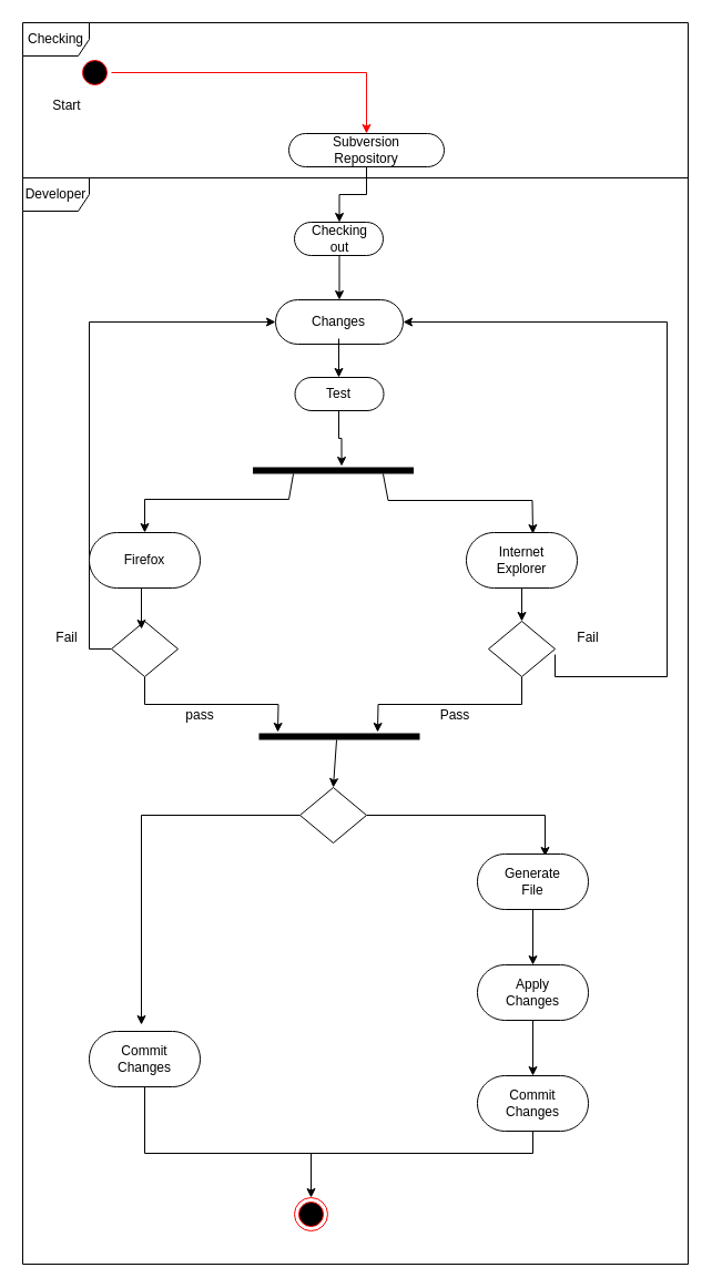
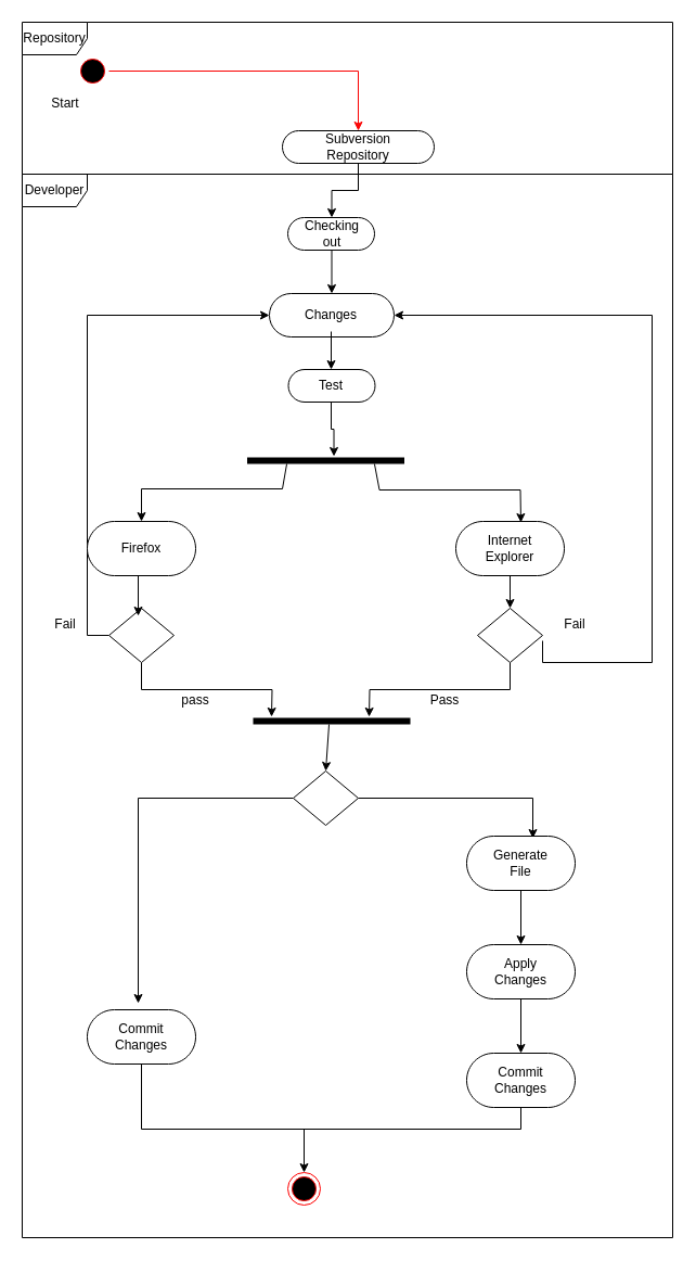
  <mxCell id="0" />
  <mxCell id="1" parent="0" />
  <mxCell id="2" value="" style="html=1;dashed=0;whiteSpace=wrap;shape=mxgraph.dfd.start" vertex="1" parent="1"><mxGeometry x="260" y="120" width="140" height="30" as="geometry" /></mxCell>
  <mxCell id="3" value="" style="html=1;dashed=0;whiteSpace=wrap;shape=mxgraph.dfd.start" vertex="1" parent="1"><mxGeometry x="265" y="200" width="80" height="30" as="geometry" /></mxCell>
  <mxCell id="4" value="" style="html=1;dashed=0;whiteSpace=wrap;shape=mxgraph.dfd.start" vertex="1" parent="1"><mxGeometry x="265.5" y="340" width="80" height="30" as="geometry" /></mxCell>
  <mxCell id="5" value="" style="html=1;dashed=0;whiteSpace=wrap;shape=mxgraph.dfd.start" vertex="1" parent="1"><mxGeometry x="248" y="270" width="115" height="40" as="geometry" /></mxCell>
  <mxCell id="6" style="edgeStyle=orthogonalEdgeStyle;rounded=0;orthogonalLoop=1;jettySize=auto;html=1;exitX=0.5;exitY=1;exitDx=0;exitDy=0;" edge="1" parent="1" source="8"><mxGeometry relative="1" as="geometry"><mxPoint x="250" y="660" as="targetPoint" /></mxGeometry></mxCell>
  <mxCell id="7" style="edgeStyle=orthogonalEdgeStyle;rounded=0;orthogonalLoop=1;jettySize=auto;html=1;exitX=0;exitY=0.5;exitDx=0;exitDy=0;entryX=0;entryY=0.5;entryDx=0;entryDy=0;entryPerimeter=0;" edge="1" parent="1" source="8" target="5"><mxGeometry relative="1" as="geometry"><mxPoint x="-10" y="565" as="sourcePoint" /><mxPoint x="138" y="270" as="targetPoint" /></mxGeometry></mxCell>
  <mxCell id="8" value="" style="shape=rhombus;html=1;dashed=0;whiteSpace=wrap;perimeter=rhombusPerimeter;" vertex="1" parent="1"><mxGeometry x="100" y="560" width="60" height="50" as="geometry" /></mxCell>
  <mxCell id="9" style="edgeStyle=orthogonalEdgeStyle;rounded=0;orthogonalLoop=1;jettySize=auto;html=1;exitX=0.5;exitY=1;exitDx=0;exitDy=0;" edge="1" parent="1" source="10"><mxGeometry relative="1" as="geometry"><mxPoint x="340" y="660" as="targetPoint" /></mxGeometry></mxCell>
  <mxCell id="10" value="" style="shape=rhombus;html=1;dashed=0;whiteSpace=wrap;perimeter=rhombusPerimeter;" vertex="1" parent="1"><mxGeometry x="440" y="560" width="60" height="50" as="geometry" /></mxCell>
  <mxCell id="11" value="" style="line;strokeWidth=6;fillColor=none;align=left;verticalAlign=middle;spacingTop=-1;spacingLeft=3;spacingRight=3;rotatable=0;labelPosition=right;points=[];portConstraint=eastwest;strokeColor=inherit;" vertex="1" parent="1"><mxGeometry x="227.5" y="420" width="145" height="8" as="geometry" /></mxCell>
  <mxCell id="12" style="edgeStyle=orthogonalEdgeStyle;rounded=0;orthogonalLoop=1;jettySize=auto;html=1;exitX=0.5;exitY=0.5;exitDx=0;exitDy=25;exitPerimeter=0;entryX=0.5;entryY=0;entryDx=0;entryDy=0;" edge="1" parent="1" source="13" target="10"><mxGeometry relative="1" as="geometry" /></mxCell>
  <mxCell id="13" value="" style="html=1;dashed=0;whiteSpace=wrap;shape=mxgraph.dfd.start" vertex="1" parent="1"><mxGeometry x="420" y="480" width="100" height="50" as="geometry" /></mxCell>
  <mxCell id="14" style="edgeStyle=orthogonalEdgeStyle;rounded=0;orthogonalLoop=1;jettySize=auto;html=1;exitX=0.5;exitY=0.5;exitDx=0;exitDy=25;exitPerimeter=0;entryX=0.45;entryY=0.14;entryDx=0;entryDy=0;entryPerimeter=0;" edge="1" parent="1" source="15" target="8"><mxGeometry relative="1" as="geometry" /></mxCell>
  <mxCell id="15" value="" style="html=1;dashed=0;whiteSpace=wrap;shape=mxgraph.dfd.start" vertex="1" parent="1"><mxGeometry x="80" y="480" width="100" height="50" as="geometry" /></mxCell>
  <mxCell id="16" value="" style="ellipse;html=1;shape=endState;fillColor=#000000;strokeColor=#ff0000;" vertex="1" parent="1"><mxGeometry x="265" y="1080" width="30" height="30" as="geometry" /></mxCell>
  <mxCell id="17" style="edgeStyle=orthogonalEdgeStyle;rounded=0;orthogonalLoop=1;jettySize=auto;html=1;exitX=1;exitY=0.5;exitDx=0;exitDy=0;strokeColor=#fa0505;" edge="1" parent="1" source="18" target="2"><mxGeometry relative="1" as="geometry" /></mxCell>
  <mxCell id="18" value="" style="ellipse;html=1;shape=startState;fillColor=#000000;strokeColor=#ff0000;" vertex="1" parent="1"><mxGeometry x="70" y="50" width="30" height="30" as="geometry" /></mxCell>
  <mxCell id="19" value="" style="line;strokeWidth=6;fillColor=none;align=left;verticalAlign=middle;spacingTop=-1;spacingLeft=3;spacingRight=3;rotatable=0;labelPosition=right;points=[];portConstraint=eastwest;strokeColor=inherit;" vertex="1" parent="1"><mxGeometry x="233" y="660" width="145" height="8" as="geometry" /></mxCell>
  <mxCell id="20" style="edgeStyle=orthogonalEdgeStyle;rounded=0;orthogonalLoop=1;jettySize=auto;html=1;exitX=1;exitY=0.5;exitDx=0;exitDy=0;entryX=0.61;entryY=0.04;entryDx=0;entryDy=0;entryPerimeter=0;" edge="1" parent="1" source="22" target="27"><mxGeometry relative="1" as="geometry" /></mxCell>
  <mxCell id="21" style="edgeStyle=orthogonalEdgeStyle;rounded=0;orthogonalLoop=1;jettySize=auto;html=1;exitX=0;exitY=0.5;exitDx=0;exitDy=0;entryX=0.47;entryY=-0.12;entryDx=0;entryDy=0;entryPerimeter=0;" edge="1" parent="1" source="22" target="24"><mxGeometry relative="1" as="geometry" /></mxCell>
  <mxCell id="22" value="" style="shape=rhombus;html=1;dashed=0;whiteSpace=wrap;perimeter=rhombusPerimeter;" vertex="1" parent="1"><mxGeometry x="270" y="710" width="60" height="50" as="geometry" /></mxCell>
  <mxCell id="23" style="edgeStyle=orthogonalEdgeStyle;rounded=0;orthogonalLoop=1;jettySize=auto;html=1;exitX=0.5;exitY=0.5;exitDx=0;exitDy=25;exitPerimeter=0;entryX=0.5;entryY=0.5;entryDx=0;entryDy=25;entryPerimeter=0;endArrow=none;endFill=0;" edge="1" parent="1" source="24" target="25"><mxGeometry relative="1" as="geometry" /></mxCell>
  <mxCell id="24" value="" style="html=1;dashed=0;whiteSpace=wrap;shape=mxgraph.dfd.start" vertex="1" parent="1"><mxGeometry x="80" y="930" width="100" height="50" as="geometry" /></mxCell>
  <mxCell id="25" value="" style="html=1;dashed=0;whiteSpace=wrap;shape=mxgraph.dfd.start" vertex="1" parent="1"><mxGeometry x="430" y="970" width="100" height="50" as="geometry" /></mxCell>
  <mxCell id="26" style="edgeStyle=orthogonalEdgeStyle;rounded=0;orthogonalLoop=1;jettySize=auto;html=1;exitX=0.5;exitY=0.5;exitDx=0;exitDy=25;exitPerimeter=0;entryX=0.5;entryY=0.5;entryDx=0;entryDy=-25;entryPerimeter=0;" edge="1" parent="1" source="27" target="29"><mxGeometry relative="1" as="geometry" /></mxCell>
  <mxCell id="27" value="" style="html=1;dashed=0;whiteSpace=wrap;shape=mxgraph.dfd.start" vertex="1" parent="1"><mxGeometry x="430" y="770" width="100" height="50" as="geometry" /></mxCell>
  <mxCell id="28" style="edgeStyle=orthogonalEdgeStyle;rounded=0;orthogonalLoop=1;jettySize=auto;html=1;exitX=0.5;exitY=0.5;exitDx=0;exitDy=25;exitPerimeter=0;entryX=0.5;entryY=0.5;entryDx=0;entryDy=-25;entryPerimeter=0;" edge="1" parent="1" source="29" target="25"><mxGeometry relative="1" as="geometry" /></mxCell>
  <mxCell id="29" value="" style="html=1;dashed=0;whiteSpace=wrap;shape=mxgraph.dfd.start" vertex="1" parent="1"><mxGeometry x="430" y="870" width="100" height="50" as="geometry" /></mxCell>
  <mxCell id="30" style="edgeStyle=orthogonalEdgeStyle;rounded=0;orthogonalLoop=1;jettySize=auto;html=1;exitX=0.5;exitY=1;exitDx=0;exitDy=0;entryX=0.5;entryY=0;entryDx=0;entryDy=0;" edge="1" parent="1" source="31" target="34"><mxGeometry relative="1" as="geometry" /></mxCell>
  <mxCell id="31" value="Subversion Repository" style="text;html=1;strokeColor=none;fillColor=none;align=center;verticalAlign=middle;whiteSpace=wrap;rounded=0;" vertex="1" parent="1"><mxGeometry x="300" y="120" width="60" height="30" as="geometry" /></mxCell>
  <mxCell id="32" value="Start" style="text;html=1;strokeColor=none;fillColor=none;align=center;verticalAlign=middle;whiteSpace=wrap;rounded=0;" vertex="1" parent="1"><mxGeometry x="30" y="80" width="60" height="30" as="geometry" /></mxCell>
  <mxCell id="33" style="edgeStyle=orthogonalEdgeStyle;rounded=0;orthogonalLoop=1;jettySize=auto;html=1;exitX=0.5;exitY=1;exitDx=0;exitDy=0;entryX=0.5;entryY=0.5;entryDx=0;entryDy=-20;entryPerimeter=0;" edge="1" parent="1" source="34" target="5"><mxGeometry relative="1" as="geometry" /></mxCell>
  <mxCell id="34" value="Checking out" style="text;html=1;strokeColor=none;fillColor=none;align=center;verticalAlign=middle;whiteSpace=wrap;rounded=0;" vertex="1" parent="1"><mxGeometry x="275.5" y="200" width="60" height="30" as="geometry" /></mxCell>
  <mxCell id="35" style="edgeStyle=orthogonalEdgeStyle;rounded=0;orthogonalLoop=1;jettySize=auto;html=1;exitX=0.5;exitY=1;exitDx=0;exitDy=0;entryX=0.5;entryY=0;entryDx=0;entryDy=0;" edge="1" parent="1" source="36" target="38"><mxGeometry relative="1" as="geometry" /></mxCell>
  <mxCell id="36" value="Changes" style="text;html=1;strokeColor=none;fillColor=none;align=center;verticalAlign=middle;whiteSpace=wrap;rounded=0;" vertex="1" parent="1"><mxGeometry x="275" y="275" width="60" height="30" as="geometry" /></mxCell>
  <mxCell id="37" style="edgeStyle=orthogonalEdgeStyle;rounded=0;orthogonalLoop=1;jettySize=auto;html=1;exitX=0.5;exitY=1;exitDx=0;exitDy=0;entryX=0.552;entryY=0;entryDx=0;entryDy=0;entryPerimeter=0;" edge="1" parent="1" source="38" target="11"><mxGeometry relative="1" as="geometry" /></mxCell>
  <mxCell id="38" value="Test" style="text;html=1;strokeColor=none;fillColor=none;align=center;verticalAlign=middle;whiteSpace=wrap;rounded=0;" vertex="1" parent="1"><mxGeometry x="275" y="340" width="60" height="30" as="geometry" /></mxCell>
  <mxCell id="39" value="Firefox" style="text;html=1;strokeColor=none;fillColor=none;align=center;verticalAlign=middle;whiteSpace=wrap;rounded=0;" vertex="1" parent="1"><mxGeometry x="100" y="490" width="60" height="30" as="geometry" /></mxCell>
  <mxCell id="40" value="Internet Explorer" style="text;html=1;strokeColor=none;fillColor=none;align=center;verticalAlign=middle;whiteSpace=wrap;rounded=0;" vertex="1" parent="1"><mxGeometry x="440" y="490" width="60" height="30" as="geometry" /></mxCell>
  <mxCell id="41" style="edgeStyle=orthogonalEdgeStyle;rounded=0;orthogonalLoop=1;jettySize=auto;html=1;exitX=0;exitY=1;exitDx=0;exitDy=0;entryX=1;entryY=0.5;entryDx=0;entryDy=0;entryPerimeter=0;" edge="1" parent="1" source="42" target="5"><mxGeometry relative="1" as="geometry"><mxPoint x="600" y="290" as="targetPoint" /><Array as="points"><mxPoint x="500" y="610" /><mxPoint x="601" y="610" /><mxPoint x="601" y="290" /></Array></mxGeometry></mxCell>
  <mxCell id="42" value="Fail" style="text;html=1;strokeColor=none;fillColor=none;align=center;verticalAlign=middle;whiteSpace=wrap;rounded=0;" vertex="1" parent="1"><mxGeometry x="500" y="560" width="60" height="30" as="geometry" /></mxCell>
  <mxCell id="43" value="Fail" style="text;html=1;strokeColor=none;fillColor=none;align=center;verticalAlign=middle;whiteSpace=wrap;rounded=0;" vertex="1" parent="1"><mxGeometry x="30" y="560" width="60" height="30" as="geometry" /></mxCell>
  <mxCell id="44" value="pass" style="text;html=1;strokeColor=none;fillColor=none;align=center;verticalAlign=middle;whiteSpace=wrap;rounded=0;" vertex="1" parent="1"><mxGeometry x="150" y="630" width="60" height="30" as="geometry" /></mxCell>
  <mxCell id="45" value="Pass" style="text;html=1;strokeColor=none;fillColor=none;align=center;verticalAlign=middle;whiteSpace=wrap;rounded=0;" vertex="1" parent="1"><mxGeometry x="380" y="630" width="60" height="30" as="geometry" /></mxCell>
  <mxCell id="46" value="Generate File" style="text;html=1;strokeColor=none;fillColor=none;align=center;verticalAlign=middle;whiteSpace=wrap;rounded=0;" vertex="1" parent="1"><mxGeometry x="450" y="780" width="60" height="30" as="geometry" /></mxCell>
  <mxCell id="47" value="Apply Changes" style="text;html=1;strokeColor=none;fillColor=none;align=center;verticalAlign=middle;whiteSpace=wrap;rounded=0;" vertex="1" parent="1"><mxGeometry x="450" y="880" width="60" height="30" as="geometry" /></mxCell>
  <mxCell id="48" value="Commit Changes" style="text;html=1;strokeColor=none;fillColor=none;align=center;verticalAlign=middle;whiteSpace=wrap;rounded=0;" vertex="1" parent="1"><mxGeometry x="450" y="980" width="60" height="30" as="geometry" /></mxCell>
  <mxCell id="49" value="Commit Changes" style="text;html=1;strokeColor=none;fillColor=none;align=center;verticalAlign=middle;whiteSpace=wrap;rounded=0;" vertex="1" parent="1"><mxGeometry x="100" y="940" width="60" height="30" as="geometry" /></mxCell>
  <mxCell id="50" value="" style="endArrow=classic;html=1;rounded=0;entryX=0.5;entryY=0.5;entryDx=0;entryDy=-25;entryPerimeter=0;exitX=0.252;exitY=0.875;exitDx=0;exitDy=0;exitPerimeter=0;" edge="1" parent="1" source="11" target="15"><mxGeometry width="50" height="50" relative="1" as="geometry"><mxPoint x="280" y="390" as="sourcePoint" /><mxPoint x="330" y="340" as="targetPoint" /><Array as="points"><mxPoint x="260" y="450" /><mxPoint x="130" y="450" /></Array></mxGeometry></mxCell>
  <mxCell id="51" value="" style="endArrow=classic;html=1;rounded=0;exitX=0.81;exitY=0.875;exitDx=0;exitDy=0;exitPerimeter=0;" edge="1" parent="1" source="11"><mxGeometry width="50" height="50" relative="1" as="geometry"><mxPoint x="345.5" y="428" as="sourcePoint" /><mxPoint x="480" y="481" as="targetPoint" /><Array as="points"><mxPoint x="349.5" y="451" /><mxPoint x="479.5" y="451" /></Array></mxGeometry></mxCell>
  <mxCell id="52" value="" style="endArrow=classic;html=1;rounded=0;exitX=0.483;exitY=0.875;exitDx=0;exitDy=0;exitPerimeter=0;entryX=0.5;entryY=0;entryDx=0;entryDy=0;" edge="1" parent="1" source="19" target="22"><mxGeometry width="50" height="50" relative="1" as="geometry"><mxPoint x="280" y="790" as="sourcePoint" /><mxPoint x="330" y="740" as="targetPoint" /></mxGeometry></mxCell>
  <mxCell id="53" value="" style="endArrow=classic;html=1;rounded=0;entryX=0.5;entryY=0;entryDx=0;entryDy=0;" edge="1" parent="1" target="16"><mxGeometry width="50" height="50" relative="1" as="geometry"><mxPoint x="280" y="1040" as="sourcePoint" /><mxPoint x="330" y="840" as="targetPoint" /></mxGeometry></mxCell>
  <mxCell id="54" value="Developer" style="shape=umlFrame;whiteSpace=wrap;html=1;pointerEvents=0;" vertex="1" parent="1"><mxGeometry x="20" y="160" width="600" height="980" as="geometry" /></mxCell>
- <mxCell id="55" value="Checking" style="shape=umlFrame;whiteSpace=wrap;html=1;pointerEvents=0;" vertex="1" parent="1"><mxGeometry x="20" y="20" width="600" height="140" as="geometry" /></mxCell>
+ <mxCell id="55" value="Repository" style="shape=umlFrame;whiteSpace=wrap;html=1;pointerEvents=0;" vertex="1" parent="1"><mxGeometry x="20" y="20" width="600" height="140" as="geometry" /></mxCell>
